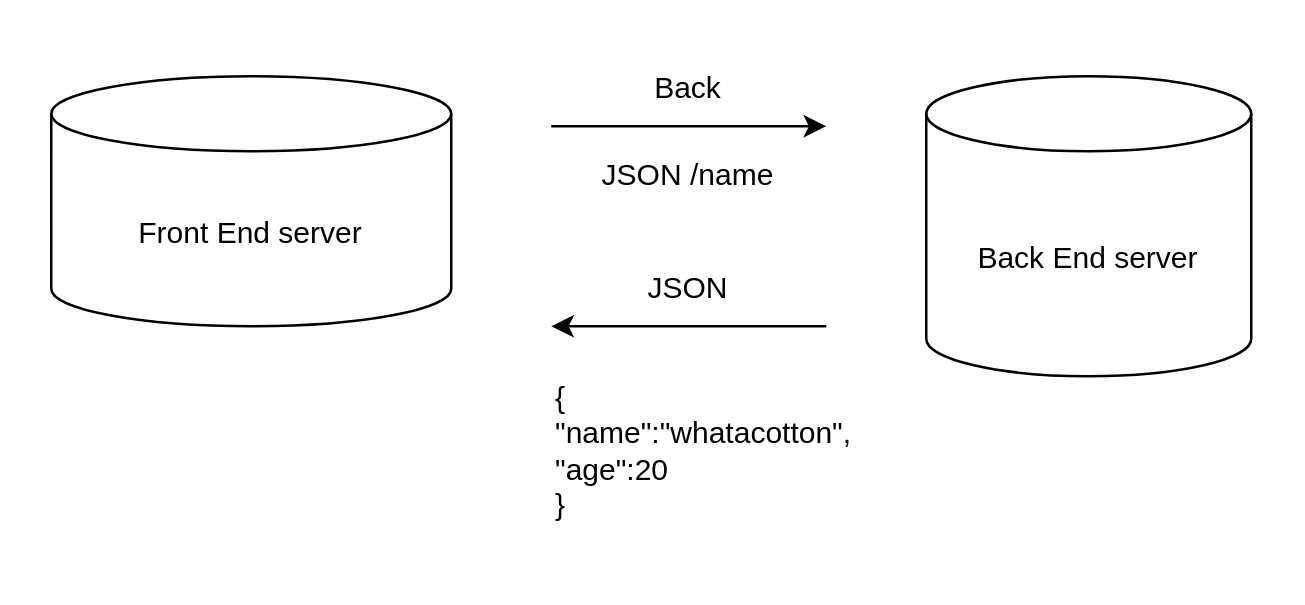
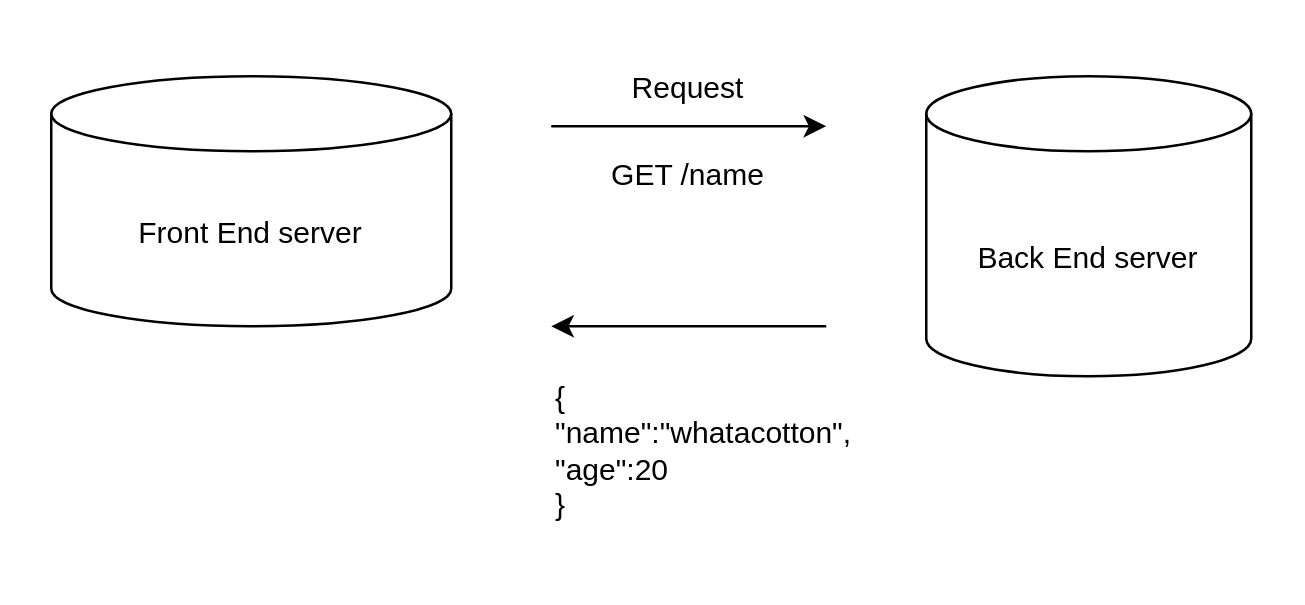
  <mxCell id="0" />
  <mxCell id="1" parent="0" />
  <mxCell id="2" value="Front End server" style="shape=cylinder3;whiteSpace=wrap;html=1;boundedLbl=1;backgroundOutline=1;size=15;" vertex="1" parent="1"><mxGeometry x="20" y="30" width="160" height="100" as="geometry" /></mxCell>
  <mxCell id="3" value="Back End server" style="shape=cylinder3;whiteSpace=wrap;html=1;boundedLbl=1;backgroundOutline=1;size=15;" vertex="1" parent="1"><mxGeometry x="370" y="30" width="130" height="120" as="geometry" /></mxCell>
  <mxCell id="4" value="" style="endArrow=classic;html=1;rounded=0;" edge="1" parent="1"><mxGeometry width="50" height="50" relative="1" as="geometry"><mxPoint x="220" y="50" as="sourcePoint" /><mxPoint x="330" y="50" as="targetPoint" /></mxGeometry></mxCell>
  <mxCell id="5" value="" style="endArrow=classic;html=1;rounded=0;" edge="1" parent="1"><mxGeometry width="50" height="50" relative="1" as="geometry"><mxPoint x="330" y="130" as="sourcePoint" /><mxPoint x="220" y="130" as="targetPoint" /></mxGeometry></mxCell>
- <mxCell id="6" value="Back" style="text;html=1;strokeColor=none;fillColor=none;align=center;verticalAlign=middle;whiteSpace=wrap;rounded=0;" vertex="1" parent="1"><mxGeometry x="240" y="20" width="70" height="30" as="geometry" /></mxCell>
- <mxCell id="7" value="JSON" style="text;html=1;strokeColor=none;fillColor=none;align=center;verticalAlign=middle;whiteSpace=wrap;rounded=0;" vertex="1" parent="1"><mxGeometry x="245" y="100" width="60" height="30" as="geometry" /></mxCell>
+ <mxCell id="6" value="Request" style="text;html=1;strokeColor=none;fillColor=none;align=center;verticalAlign=middle;whiteSpace=wrap;rounded=0;" vertex="1" parent="1"><mxGeometry x="240" y="20" width="70" height="30" as="geometry" /></mxCell>
  <mxCell id="8" value="{&lt;br&gt;&quot;name&quot;:&quot;whatacotton&quot;,&lt;br&gt;&quot;age&quot;:20&lt;br&gt;}" style="text;html=1;strokeColor=none;fillColor=none;align=left;verticalAlign=middle;whiteSpace=wrap;rounded=0;imageAlign=left;" vertex="1" parent="1"><mxGeometry x="220" y="140" width="120" height="80" as="geometry" /></mxCell>
- <mxCell id="9" value="JSON /name" style="text;html=1;strokeColor=none;fillColor=none;align=center;verticalAlign=middle;whiteSpace=wrap;rounded=0;" vertex="1" parent="1"><mxGeometry x="225" y="50" width="100" height="40" as="geometry" /></mxCell>
+ <mxCell id="9" value="GET /name" style="text;html=1;strokeColor=none;fillColor=none;align=center;verticalAlign=middle;whiteSpace=wrap;rounded=0;" vertex="1" parent="1"><mxGeometry x="225" y="50" width="100" height="40" as="geometry" /></mxCell>
